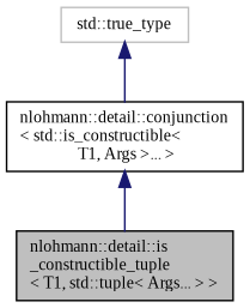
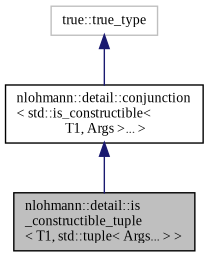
  digraph {
    fontname="Liberation Serif"
    node [color=black fillcolor=white fontname="Liberation Serif" fontsize=10 shape=record style=filled]
    edge [color=midnightblue dir=back fontname="Liberation Serif" fontsize=10 labelfontname=Helvetica labelfontsize=10 style=solid]
    n1 [fillcolor=grey75 fontcolor=black height=0.2 label="nlohmann::detail::is\l_constructible_tuple\l\< T1, std::tuple\< Args... \> \>" width=0.4]
    n2 [height=0.2 label="nlohmann::detail::conjunction\l\< std::is_constructible\<\l T1, Args \>... \>" width=0.4]
-   n3 [color=grey75 height=0.2 label="std::true_type" width=0.4]
+   n3 [color=grey75 height=0.2 label="true::true_type" width=0.4]
    n2 -> n1
    n3 -> n2
  }
